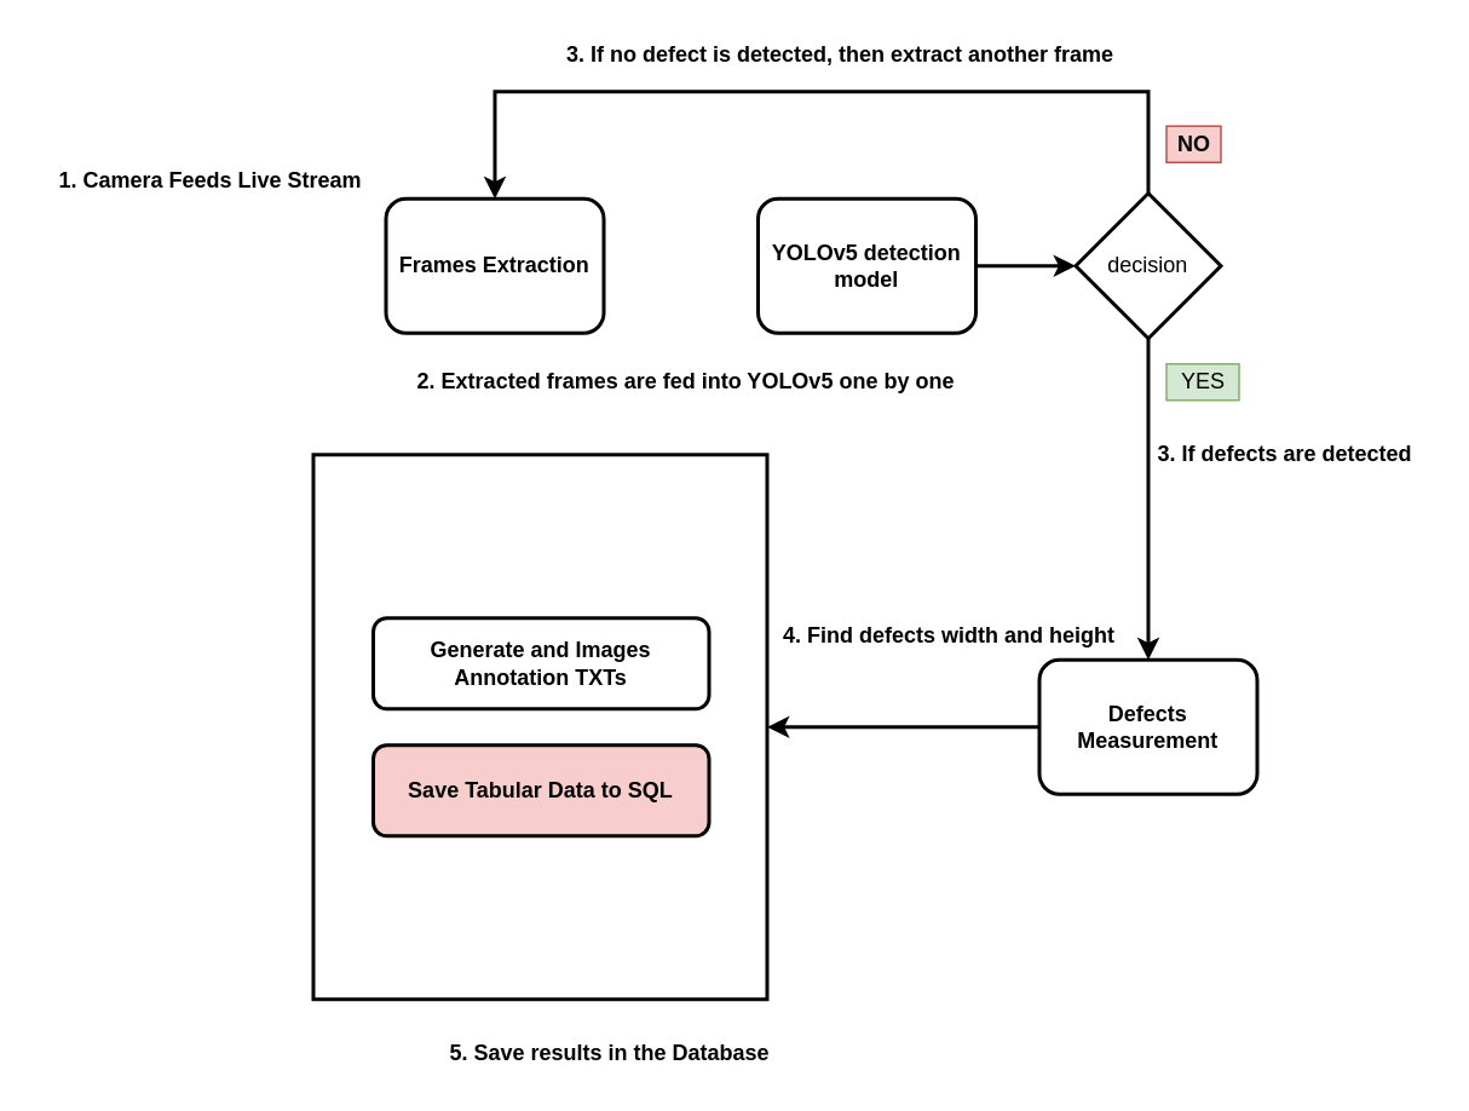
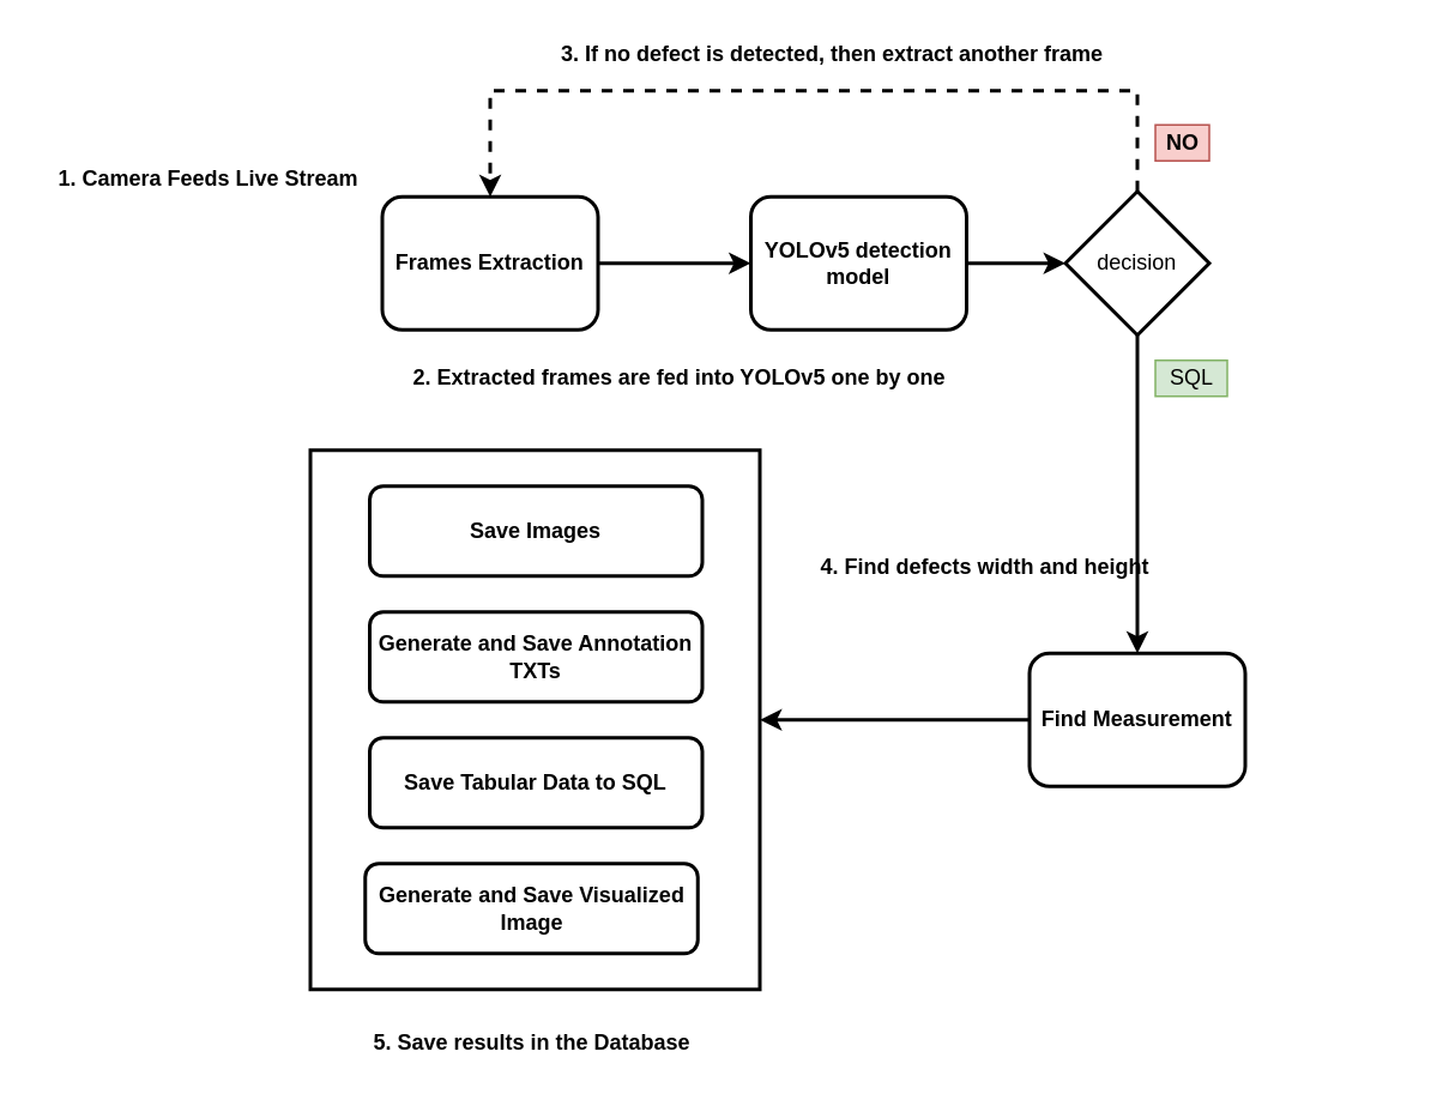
  <mxCell id="0" />
  <mxCell id="1" parent="0" />
+ <mxCell id="2" value="" style="edgeStyle=orthogonalEdgeStyle;rounded=0;jumpSize=6;orthogonalLoop=1;jettySize=auto;html=1;strokeWidth=2;" edge="1" parent="1" source="3" target="5"><mxGeometry relative="1" as="geometry" /></mxCell>
  <mxCell id="3" value="&lt;b&gt;Frames Extraction&lt;/b&gt;" style="rounded=1;whiteSpace=wrap;html=1;strokeWidth=2;" vertex="1" parent="1"><mxGeometry x="212" y="109" width="120" height="74" as="geometry" /></mxCell>
  <mxCell id="4" value="" style="edgeStyle=orthogonalEdgeStyle;rounded=0;jumpSize=6;orthogonalLoop=1;jettySize=auto;html=1;strokeWidth=2;" edge="1" parent="1" source="5" target="15"><mxGeometry relative="1" as="geometry" /></mxCell>
  <mxCell id="5" value="&lt;b&gt;YOLOv5 detection model&lt;/b&gt;" style="rounded=1;whiteSpace=wrap;html=1;strokeWidth=2;" vertex="1" parent="1"><mxGeometry x="417" y="109" width="120" height="74" as="geometry" /></mxCell>
  <mxCell id="6" value="" style="edgeStyle=orthogonalEdgeStyle;rounded=0;jumpSize=6;orthogonalLoop=1;jettySize=auto;html=1;strokeWidth=2;entryX=1;entryY=0.5;entryDx=0;entryDy=0;" edge="1" parent="1" source="7" target="8"><mxGeometry relative="1" as="geometry" /></mxCell>
- <mxCell id="7" value="&lt;b&gt;Defects Measurement&lt;/b&gt;" style="rounded=1;whiteSpace=wrap;html=1;strokeWidth=2;" vertex="1" parent="1"><mxGeometry x="572" y="363" width="120" height="74" as="geometry" /></mxCell>
+ <mxCell id="7" value="&lt;b&gt;Find Measurement&lt;/b&gt;" style="rounded=1;whiteSpace=wrap;html=1;strokeWidth=2;" vertex="1" parent="1"><mxGeometry x="572" y="363" width="120" height="74" as="geometry" /></mxCell>
  <mxCell id="8" value="" style="rounded=0;whiteSpace=wrap;html=1;strokeWidth=2;" vertex="1" parent="1"><mxGeometry x="172" y="250" width="250" height="300" as="geometry" /></mxCell>
- <mxCell id="10" value="&lt;b&gt;Generate and Images Annotation TXTs&lt;/b&gt;" style="rounded=1;whiteSpace=wrap;html=1;strokeWidth=2;" vertex="1" parent="1"><mxGeometry x="205" y="340" width="185" height="50" as="geometry" /></mxCell>
- <mxCell id="11" value="&lt;b&gt;Save Tabular Data to SQL&lt;/b&gt;" style="rounded=1;whiteSpace=wrap;html=1;strokeWidth=2;fillColor=#f8cecc;" vertex="1" parent="1"><mxGeometry x="205" y="410" width="185" height="50" as="geometry" /></mxCell>
+ <mxCell id="9" value="&lt;b&gt;Save Images&lt;/b&gt;" style="rounded=1;whiteSpace=wrap;html=1;strokeWidth=2;" vertex="1" parent="1"><mxGeometry x="205" y="270" width="185" height="50" as="geometry" /></mxCell>
+ <mxCell id="10" value="&lt;b&gt;Generate and Save Annotation TXTs&lt;/b&gt;" style="rounded=1;whiteSpace=wrap;html=1;strokeWidth=2;" vertex="1" parent="1"><mxGeometry x="205" y="340" width="185" height="50" as="geometry" /></mxCell>
+ <mxCell id="11" value="&lt;b&gt;Save Tabular Data to SQL&lt;/b&gt;" style="rounded=1;whiteSpace=wrap;html=1;strokeWidth=2;" vertex="1" parent="1"><mxGeometry x="205" y="410" width="185" height="50" as="geometry" /></mxCell>
+ <mxCell id="12" value="&lt;b&gt;Generate and Save Visualized Image&lt;/b&gt;" style="rounded=1;whiteSpace=wrap;html=1;strokeWidth=2;" vertex="1" parent="1"><mxGeometry x="202.5" y="480" width="185" height="50" as="geometry" /></mxCell>
  <mxCell id="13" style="edgeStyle=orthogonalEdgeStyle;rounded=0;jumpSize=6;orthogonalLoop=1;jettySize=auto;html=1;entryX=0.5;entryY=0;entryDx=0;entryDy=0;strokeWidth=2;" edge="1" parent="1" source="15" target="7"><mxGeometry relative="1" as="geometry" /></mxCell>
- <mxCell id="14" style="edgeStyle=orthogonalEdgeStyle;rounded=0;jumpSize=6;orthogonalLoop=1;jettySize=auto;html=1;entryX=0.5;entryY=0;entryDx=0;entryDy=0;strokeWidth=2;" edge="1" parent="1" source="15" target="3"><mxGeometry relative="1" as="geometry"><Array as="points"><mxPoint x="632" y="50" /><mxPoint x="272" y="50" /></Array></mxGeometry></mxCell>
+ <mxCell id="14" style="edgeStyle=orthogonalEdgeStyle;rounded=0;jumpSize=6;orthogonalLoop=1;jettySize=auto;html=1;entryX=0.5;entryY=0;entryDx=0;entryDy=0;strokeWidth=2;dashed=1;" edge="1" parent="1" source="15" target="3"><mxGeometry relative="1" as="geometry"><Array as="points"><mxPoint x="632" y="50" /><mxPoint x="272" y="50" /></Array></mxGeometry></mxCell>
  <mxCell id="15" value="decision" style="rhombus;whiteSpace=wrap;html=1;strokeWidth=2;" vertex="1" parent="1"><mxGeometry x="592" y="106" width="80" height="80" as="geometry" /></mxCell>
  <mxCell id="16" value="1. Camera Feeds Live Stream" style="text;html=1;align=center;verticalAlign=middle;resizable=0;points=[];autosize=1;strokeColor=none;fillColor=none;strokeWidth=1;spacing=2;fontStyle=1" vertex="1" parent="1"><mxGeometry x="20" y="89" width="190" height="20" as="geometry" /></mxCell>
  <mxCell id="17" value="2. Extracted frames are fed into YOLOv5 one by one" style="text;html=1;align=center;verticalAlign=middle;resizable=0;points=[];autosize=1;strokeColor=none;fillColor=none;strokeWidth=1;spacing=2;fontStyle=1" vertex="1" parent="1"><mxGeometry x="217" y="200" width="320" height="20" as="geometry" /></mxCell>
  <mxCell id="18" value="3. If no defect is detected, then extract another frame" style="text;html=1;align=center;verticalAlign=middle;resizable=0;points=[];autosize=1;strokeColor=none;fillColor=none;strokeWidth=1;spacing=2;fontStyle=1" vertex="1" parent="1"><mxGeometry x="302" y="20" width="320" height="20" as="geometry" /></mxCell>
- <mxCell id="19" value="3. If defects are detected" style="text;html=1;align=center;verticalAlign=middle;resizable=0;points=[];autosize=1;strokeColor=none;fillColor=none;strokeWidth=1;spacing=2;fontStyle=1" vertex="1" parent="1"><mxGeometry x="627" y="240" width="160" height="20" as="geometry" /></mxCell>
- <mxCell id="20" value="4. Find defects width and height" style="text;html=1;align=center;verticalAlign=middle;resizable=0;points=[];autosize=1;strokeColor=none;fillColor=none;strokeWidth=1;spacing=2;fontStyle=1" vertex="1" parent="1"><mxGeometry x="422" y="340" width="200" height="20" as="geometry" /></mxCell>
- <mxCell id="21" value="5. Save results in the Database" style="text;html=1;align=center;verticalAlign=middle;resizable=0;points=[];autosize=1;strokeColor=none;fillColor=none;strokeWidth=1;spacing=2;fontStyle=1" vertex="1" parent="1"><mxGeometry x="235" y="570" width="200" height="20" as="geometry" /></mxCell>
+ <mxCell id="20" value="4. Find defects width and height" style="text;html=1;align=center;verticalAlign=middle;resizable=0;points=[];autosize=1;strokeColor=none;fillColor=none;strokeWidth=1;spacing=2;fontStyle=1" vertex="1" parent="1"><mxGeometry x="447" y="305" width="200" height="20" as="geometry" /></mxCell>
+ <mxCell id="21" value="5. Save results in the Database" style="text;html=1;align=center;verticalAlign=middle;resizable=0;points=[];autosize=1;strokeColor=none;fillColor=none;strokeWidth=1;spacing=2;fontStyle=1" vertex="1" parent="1"><mxGeometry x="195" y="570" width="200" height="20" as="geometry" /></mxCell>
  <mxCell id="22" value="NO" style="text;html=1;align=center;verticalAlign=middle;resizable=0;points=[];autosize=1;strokeColor=#b85450;fillColor=#f8cecc;fontStyle=1" vertex="1" parent="1"><mxGeometry x="642" y="69" width="30" height="20" as="geometry" /></mxCell>
- <mxCell id="23" value="YES" style="text;html=1;align=center;verticalAlign=middle;resizable=0;points=[];autosize=1;strokeColor=#82b366;fillColor=#d5e8d4;" vertex="1" parent="1"><mxGeometry x="642" y="200" width="40" height="20" as="geometry" /></mxCell>
+ <mxCell id="23" value="SQL" style="text;html=1;align=center;verticalAlign=middle;resizable=0;points=[];autosize=1;strokeColor=#82b366;fillColor=#d5e8d4;" vertex="1" parent="1"><mxGeometry x="642" y="200" width="40" height="20" as="geometry" /></mxCell>
